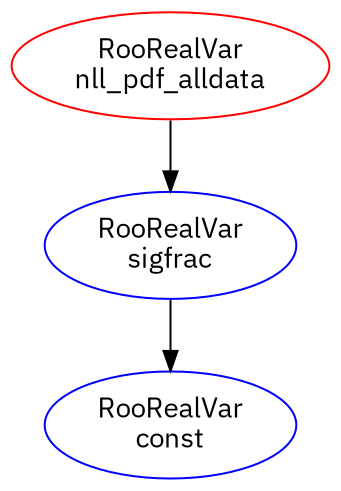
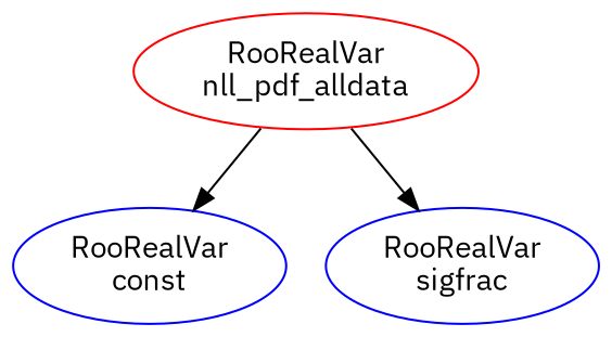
  digraph {
    fontname="IBM Plex Sans"
    node [color=blue fontname="IBM Plex Sans"]
    edge [fontname="IBM Plex Sans"]
    n1 [color=red label="RooRealVar\nnll_pdf_alldata"]
    n2 [label="RooRealVar\nconst"]
    n3 [label="RooRealVar\nsigfrac"]
-   n3 -> n2
+   n1 -> n2
    n1 -> n3
  }
